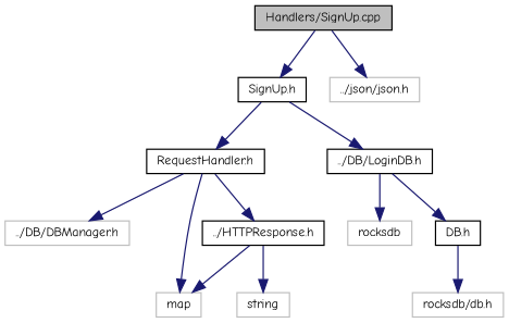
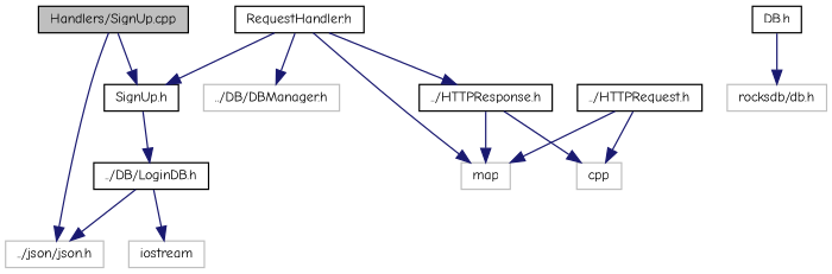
  digraph {
    fontname="Comic Neue"
    node [color=black fillcolor=white fontname="Comic Neue" fontsize=10 shape=record style=filled]
    edge [color=midnightblue fontname="Comic Neue" fontsize=10 labelfontname=Helvetica labelfontsize=10 style=solid]
    n1 [fillcolor=grey75 fontcolor=black height=0.2 label="Handlers/SignUp.cpp" width=0.4]
    n2 [height=0.2 label="SignUp.h" width=0.4]
    n3 [color=grey75 height=0.2 label="../json/json.h" width=0.4]
    n4 [height=0.2 label="RequestHandler.h" width=0.4]
    n5 [height=0.2 label="../DB/LoginDB.h" width=0.4]
    n6 [color=grey75 height=0.2 label="../DB/DBManager.h" width=0.4]
    n7 [height=0.2 label="../HTTPResponse.h" width=0.4]
    n8 [color=grey75 height=0.2 label=map width=0.4]
-   n9 [color=grey75 height=0.2 label=rocksdb width=0.4]
+   n9 [color=grey75 height=0.2 label=iostream width=0.4]
    n10 [height=0.2 label="DB.h" width=0.4]
-   n12 [color=grey75 height=0.2 label=string width=0.4]
+   n11 [height=0.2 label="../HTTPRequest.h" width=0.4]
+   n12 [color=grey75 height=0.2 label=cpp width=0.4]
    n13 [color=grey75 height=0.2 label="rocksdb/db.h" width=0.4]
    n1 -> n2
    n1 -> n3
-   n2 -> n4
+   n4 -> n2
    n2 -> n5
    n4 -> n6
    n4 -> n7
    n4 -> n8
    n5 -> n9
-   n5 -> n10
+   n5 -> n3
    n7 -> n8
    n7 -> n12
    n10 -> n13
+   n11 -> n8
+   n11 -> n12
  }
